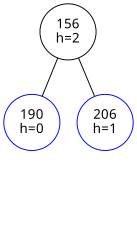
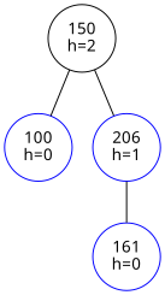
  graph {
    fontname="Noto Sans"
    node [fontname="Noto Sans" shape=circle color=blue]
    edge [fontname="Noto Sans"]
-   n1 [label="156\nh=2" color=""]
-   n2 [label="190\nh=0"]
+   n1 [label="150\nh=2" color=""]
+   n2 [label="100\nh=0"]
    n3 [label="206\nh=1"]
+   n4 [label="161\nh=0"]
    n1 -- n2
    n1 -- n3
+   n3 -- n4
  }
